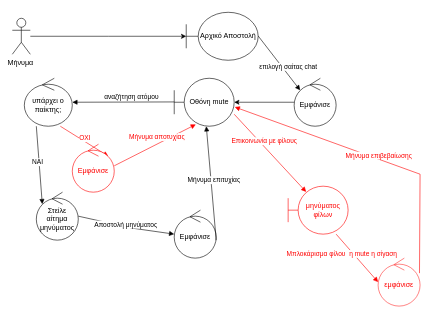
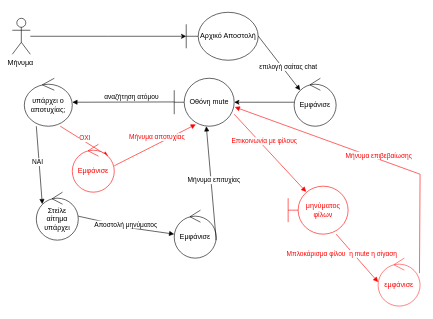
  <mxCell id="0" />
  <mxCell id="1" parent="0" />
  <mxCell id="2" style="edgeStyle=orthogonalEdgeStyle;rounded=0;orthogonalLoop=1;jettySize=auto;html=1;" parent="1" source="3" edge="1"><mxGeometry relative="1" as="geometry"><mxPoint x="310" y="60" as="targetPoint" /></mxGeometry></mxCell>
  <mxCell id="3" value="Μήνυμα&amp;nbsp;&lt;br&gt;" style="shape=umlActor;verticalLabelPosition=bottom;verticalAlign=top;html=1;" parent="1" vertex="1"><mxGeometry x="20" y="30" width="30" height="60" as="geometry" /></mxCell>
  <mxCell id="4" value="Αρχικό Αποστολή" style="shape=umlBoundary;whiteSpace=wrap;html=1;" parent="1" vertex="1"><mxGeometry x="310" y="20" width="120" height="80" as="geometry" /></mxCell>
  <mxCell id="5" value="επιλογή σαίτας chat&lt;br&gt;" style="html=1;verticalAlign=bottom;endArrow=block;rounded=0;" parent="1" edge="1"><mxGeometry x="0.371" y="3" width="80" relative="1" as="geometry"><mxPoint x="430" y="59.5" as="sourcePoint" /><mxPoint x="500" y="150" as="targetPoint" /><mxPoint y="1" as="offset" /></mxGeometry></mxCell>
  <mxCell id="6" value="Εμφάνισε" style="ellipse;shape=umlControl;whiteSpace=wrap;html=1;" parent="1" vertex="1"><mxGeometry x="490" y="130" width="70" height="80" as="geometry" /></mxCell>
  <mxCell id="7" style="edgeStyle=orthogonalEdgeStyle;rounded=0;orthogonalLoop=1;jettySize=auto;html=1;" parent="1" edge="1"><mxGeometry relative="1" as="geometry"><mxPoint x="390" y="170" as="targetPoint" /><mxPoint x="490" y="170" as="sourcePoint" /></mxGeometry></mxCell>
  <mxCell id="8" value="Οθόνη mute" style="shape=umlBoundary;whiteSpace=wrap;html=1;" parent="1" vertex="1"><mxGeometry x="290" y="130" width="100" height="80" as="geometry" /></mxCell>
  <mxCell id="9" value="αναζήτηση ατόμου&amp;nbsp;" style="html=1;verticalAlign=bottom;endArrow=block;rounded=0;" parent="1" edge="1"><mxGeometry x="-0.176" width="80" relative="1" as="geometry"><mxPoint x="290" y="169.5" as="sourcePoint" /><mxPoint x="120" y="170" as="targetPoint" /><mxPoint as="offset" /></mxGeometry></mxCell>
- <mxCell id="10" value="υπάρχει ο παίκτης;" style="ellipse;shape=umlControl;whiteSpace=wrap;html=1;" parent="1" vertex="1"><mxGeometry x="40" y="130" width="80" height="80" as="geometry" /></mxCell>
+ <mxCell id="10" value="υπάρχει ο αποτυχίας;" style="ellipse;shape=umlControl;whiteSpace=wrap;html=1;" parent="1" vertex="1"><mxGeometry x="40" y="130" width="80" height="80" as="geometry" /></mxCell>
  <mxCell id="11" value="ΝΑΙ" style="html=1;verticalAlign=bottom;endArrow=block;rounded=0;exitX=0.622;exitY=1;exitDx=0;exitDy=0;exitPerimeter=0;" parent="1" edge="1"><mxGeometry x="0.062" y="-3" width="80" relative="1" as="geometry"><mxPoint x="60" y="210" as="sourcePoint" /><mxPoint x="70" y="340" as="targetPoint" /><Array as="points" /><mxPoint as="offset" /></mxGeometry></mxCell>
  <mxCell id="12" value="ΟΧΙ" style="html=1;verticalAlign=bottom;endArrow=block;rounded=0;strokeColor=#FF0000;fontColor=#FF0000;exitX=0.75;exitY=1;exitDx=0;exitDy=0;exitPerimeter=0;" parent="1" source="10" edge="1"><mxGeometry x="0.062" y="-3" width="80" relative="1" as="geometry"><mxPoint x="190" y="312.25" as="sourcePoint" /><mxPoint x="180" y="260" as="targetPoint" /><mxPoint as="offset" /></mxGeometry></mxCell>
- <mxCell id="13" value="Στείλε αίτημα μηνύματος" style="ellipse;shape=umlControl;whiteSpace=wrap;html=1;" parent="1" vertex="1"><mxGeometry x="60" y="320" width="70" height="80" as="geometry" /></mxCell>
+ <mxCell id="13" value="Στείλε αίτημα υπάρχει" style="ellipse;shape=umlControl;whiteSpace=wrap;html=1;" parent="1" vertex="1"><mxGeometry x="60" y="320" width="70" height="80" as="geometry" /></mxCell>
  <mxCell id="14" value="Αποστολή μηνύματος" style="html=1;verticalAlign=bottom;endArrow=block;rounded=0;" parent="1" edge="1"><mxGeometry x="0.004" y="-5" width="80" relative="1" as="geometry"><mxPoint x="130" y="360" as="sourcePoint" /><mxPoint x="290" y="390" as="targetPoint" /><mxPoint as="offset" /><Array as="points"><mxPoint x="220" y="380" /></Array></mxGeometry></mxCell>
  <mxCell id="15" value="Εμφάνισε" style="ellipse;shape=umlControl;whiteSpace=wrap;html=1;" parent="1" vertex="1"><mxGeometry x="290" y="350" width="70" height="80" as="geometry" /></mxCell>
  <mxCell id="16" value="Μήνυμα επιτυχίας" style="html=1;verticalAlign=bottom;endArrow=block;rounded=0;exitX=1.014;exitY=0.513;exitDx=0;exitDy=0;exitPerimeter=0;" parent="1" target="8" edge="1"><mxGeometry x="-0.045" y="-4" width="80" relative="1" as="geometry"><mxPoint x="360" y="400" as="sourcePoint" /><mxPoint x="480" y="400" as="targetPoint" /><mxPoint as="offset" /></mxGeometry></mxCell>
  <mxCell id="17" value="Εμφάνισε" style="ellipse;shape=umlControl;whiteSpace=wrap;html=1;strokeColor=#FF0000;fontColor=#FF0000;" parent="1" vertex="1"><mxGeometry x="120" y="240" width="70" height="80" as="geometry" /></mxCell>
  <mxCell id="18" value="Μήνυμα αποτυχίας" style="html=1;verticalAlign=bottom;endArrow=block;rounded=0;exitX=1.043;exitY=0.475;exitDx=0;exitDy=0;exitPerimeter=0;fontColor=#FF0000;strokeColor=#FF0000;entryX=0.36;entryY=0.963;entryDx=0;entryDy=0;entryPerimeter=0;" parent="1" target="8" edge="1"><mxGeometry x="0.06" y="3" width="80" relative="1" as="geometry"><mxPoint x="190" y="276.01" as="sourcePoint" /><mxPoint x="360" y="270" as="targetPoint" /><mxPoint as="offset" /></mxGeometry></mxCell>
  <mxCell id="19" value="Επικοινωνία με φίλους" style="html=1;verticalAlign=bottom;endArrow=block;rounded=0;exitX=1;exitY=0.75;exitDx=0;exitDy=0;exitPerimeter=0;fontColor=#FF0000;strokeColor=#FF0000;" parent="1" source="8" edge="1"><mxGeometry x="-0.176" width="80" relative="1" as="geometry"><mxPoint x="680" y="319" as="sourcePoint" /><mxPoint x="510" y="319.5" as="targetPoint" /><mxPoint as="offset" /></mxGeometry></mxCell>
  <mxCell id="20" value="μηνύματος φίλων" style="shape=umlBoundary;whiteSpace=wrap;html=1;strokeColor=#FF0000;fontColor=#FF0000;" parent="1" vertex="1"><mxGeometry x="480" y="310" width="100" height="80" as="geometry" /></mxCell>
  <mxCell id="21" value="Μπλοκάρισμα φίλου&amp;nbsp; η mute η σίγαση&amp;nbsp;" style="html=1;verticalAlign=bottom;endArrow=block;rounded=0;exitX=1;exitY=0.75;exitDx=0;exitDy=0;exitPerimeter=0;fontColor=#FF0000;strokeColor=#FF0000;" parent="1" edge="1"><mxGeometry x="-0.271" y="-19" width="80" relative="1" as="geometry"><mxPoint x="560" y="390" as="sourcePoint" /><mxPoint x="630" y="470" as="targetPoint" /><mxPoint as="offset" /></mxGeometry></mxCell>
  <mxCell id="22" value="εμφάνισε" style="ellipse;shape=umlControl;whiteSpace=wrap;html=1;fontColor=#FF0000;strokeColor=#FF3333;" parent="1" vertex="1"><mxGeometry x="630" y="430" width="70" height="80" as="geometry" /></mxCell>
  <mxCell id="23" value="Μήνυμα επιβεβαίωσης" style="html=1;verticalAlign=bottom;endArrow=block;rounded=0;exitX=0.986;exitY=0.313;exitDx=0;exitDy=0;exitPerimeter=0;fontColor=#FF0000;strokeColor=#FF0000;entryX=1.01;entryY=0.6;entryDx=0;entryDy=0;entryPerimeter=0;" parent="1" source="22" target="8" edge="1"><mxGeometry x="-0.04" y="3" width="80" relative="1" as="geometry"><mxPoint x="780" y="340" as="sourcePoint" /><mxPoint x="710" y="270" as="targetPoint" /><mxPoint as="offset" /><Array as="points"><mxPoint x="700" y="290" /></Array></mxGeometry></mxCell>
